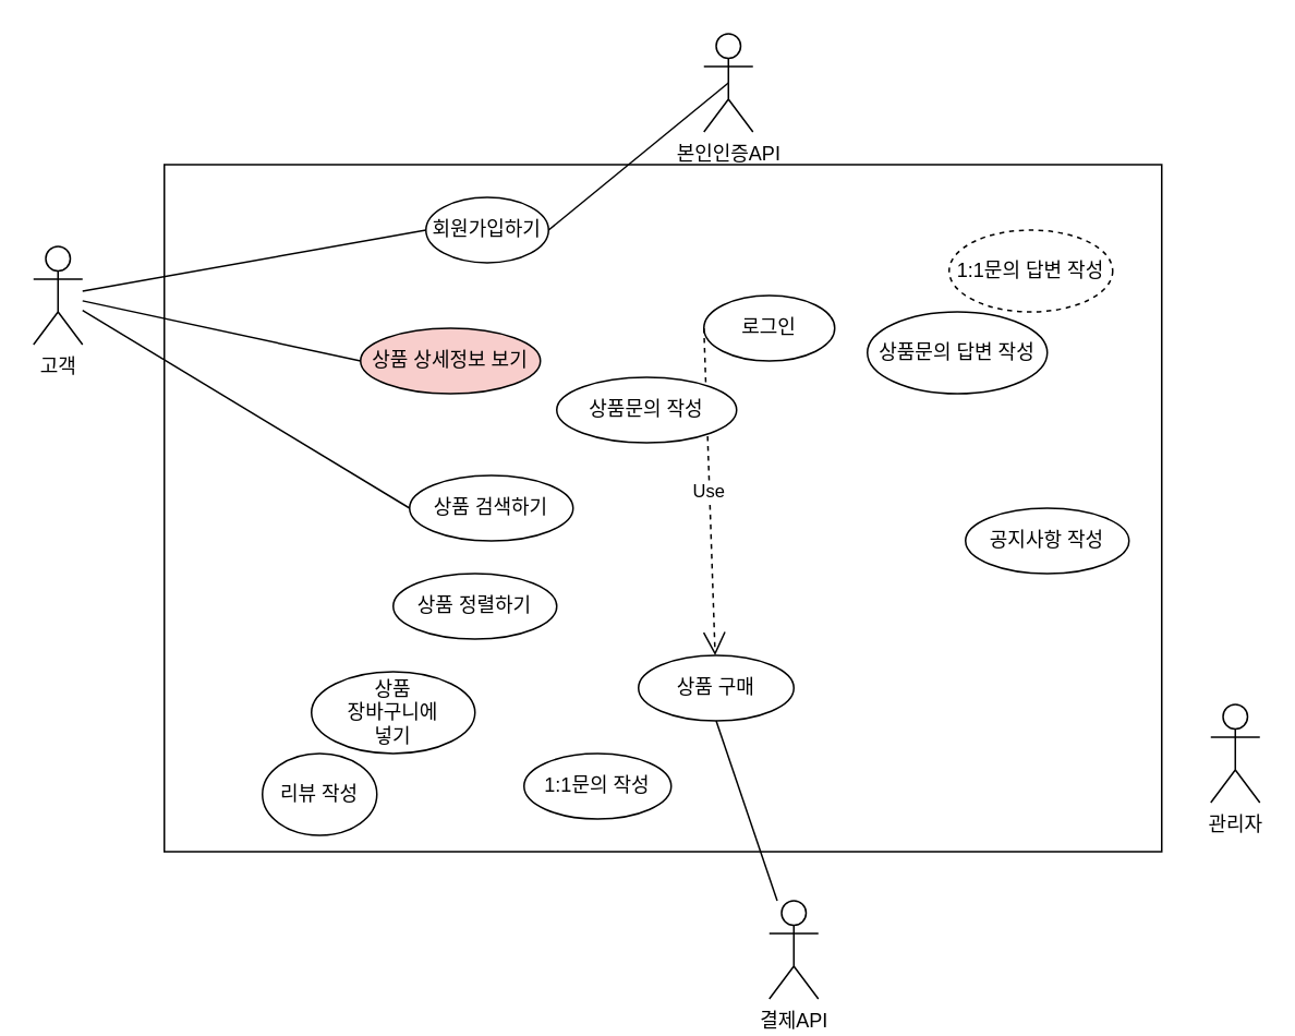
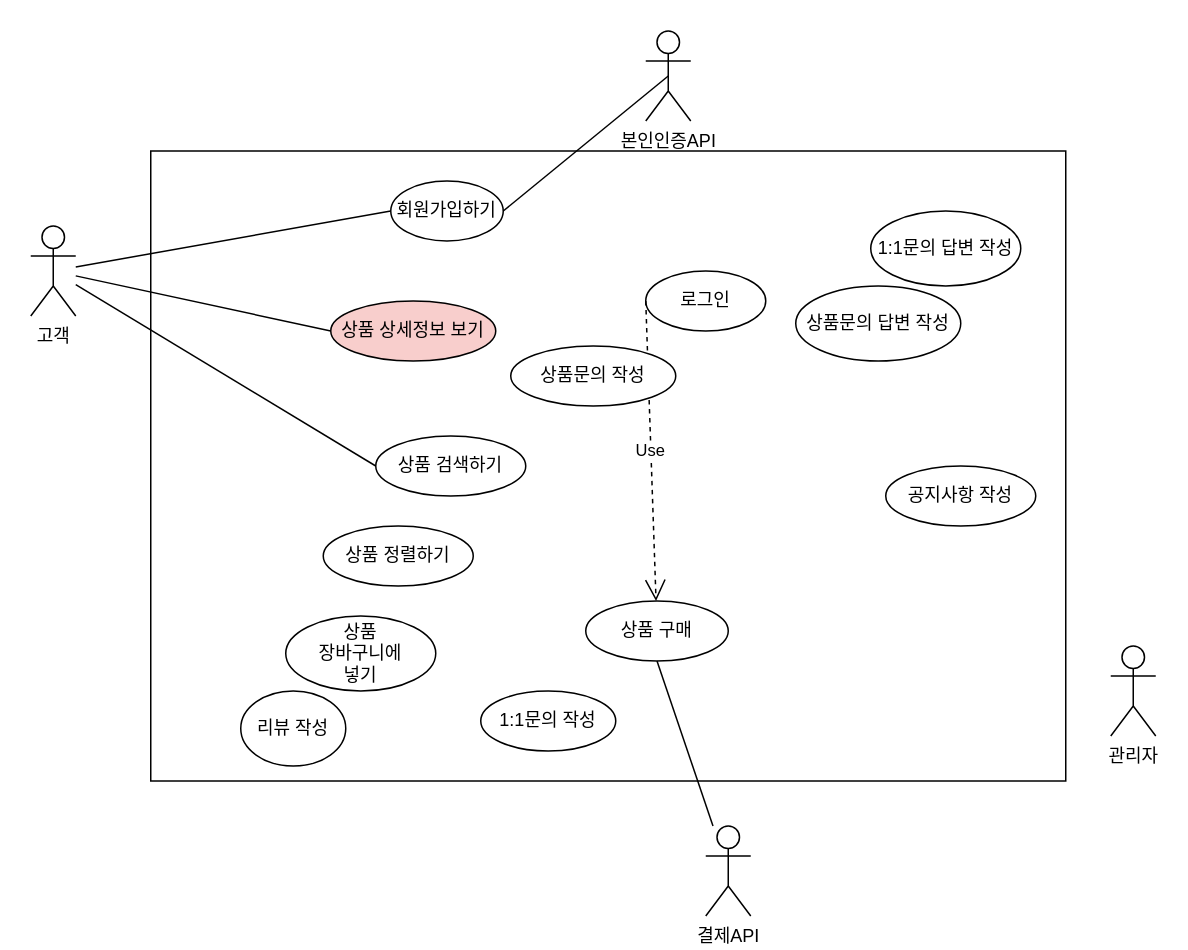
  <mxCell id="0" />
  <mxCell id="1" parent="0" />
  <mxCell id="2" value="고객" style="shape=umlActor;verticalLabelPosition=bottom;verticalAlign=top;html=1;outlineConnect=0;" vertex="1" parent="1"><mxGeometry x="20" width="30" height="60" as="geometry" y="150" /></mxCell>
  <mxCell id="3" value="관리자" style="shape=umlActor;verticalLabelPosition=bottom;verticalAlign=top;html=1;outlineConnect=0;" vertex="1" parent="1"><mxGeometry x="740" y="430" width="30" height="60" as="geometry" /></mxCell>
  <mxCell id="4" value="결제API" style="shape=umlActor;verticalLabelPosition=bottom;verticalAlign=top;html=1;outlineConnect=0;" vertex="1" parent="1"><mxGeometry x="470" y="550" width="30" height="60" as="geometry" /></mxCell>
  <mxCell id="5" value="본인인증API" style="shape=umlActor;verticalLabelPosition=bottom;verticalAlign=top;html=1;outlineConnect=0;" vertex="1" parent="1"><mxGeometry x="430" y="20" width="30" height="60" as="geometry" /></mxCell>
  <mxCell id="6" value="" style="rounded=0;whiteSpace=wrap;html=1;" vertex="1" parent="1"><mxGeometry x="100" y="100" width="610" height="420" as="geometry" /></mxCell>
  <mxCell id="7" value="상품 상세정보 보기" style="ellipse;whiteSpace=wrap;html=1;fillColor=#f8cecc;" vertex="1" parent="1"><mxGeometry x="220" y="200" width="110" height="40" as="geometry" /></mxCell>
  <mxCell id="8" value="상품 검색하기" style="ellipse;whiteSpace=wrap;html=1;" vertex="1" parent="1"><mxGeometry x="250" y="290" width="100" height="40" as="geometry" /></mxCell>
- <mxCell id="9" value="상품 정렬하기" style="ellipse;whiteSpace=wrap;html=1;" vertex="1" parent="1"><mxGeometry x="240" y="350" width="100" height="40" as="geometry" /></mxCell>
+ <mxCell id="9" value="상품 정렬하기" style="ellipse;whiteSpace=wrap;html=1;" vertex="1" parent="1"><mxGeometry x="215" y="350" width="100" height="40" as="geometry" /></mxCell>
  <mxCell id="10" value="상품&lt;br&gt;장바구니에&lt;br&gt;넣기" style="ellipse;whiteSpace=wrap;html=1;" vertex="1" parent="1"><mxGeometry x="190" y="410" width="100" height="50" as="geometry" /></mxCell>
  <mxCell id="11" value="회원가입하기" style="ellipse;whiteSpace=wrap;html=1;" vertex="1" parent="1"><mxGeometry x="260" y="120" width="75" height="40" as="geometry" /></mxCell>
  <mxCell id="12" value="로그인" style="ellipse;whiteSpace=wrap;html=1;" vertex="1" parent="1"><mxGeometry x="430" y="180" width="80" height="40" as="geometry" /></mxCell>
  <mxCell id="13" value="" style="endArrow=none;html=1;rounded=0;entryX=0.5;entryY=0.5;entryDx=0;entryDy=0;entryPerimeter=0;exitX=1;exitY=0.5;exitDx=0;exitDy=0;" edge="1" parent="1" source="11" target="5"><mxGeometry width="50" height="50" relative="1" as="geometry"><mxPoint x="420" y="100" as="sourcePoint" /><mxPoint x="470" y="50" as="targetPoint" /></mxGeometry></mxCell>
  <mxCell id="14" value="" style="endArrow=none;html=1;rounded=0;entryX=0;entryY=0.5;entryDx=0;entryDy=0;" edge="1" parent="1" source="2" target="11"><mxGeometry width="50" height="50" relative="1" as="geometry"><mxPoint x="380" y="280" as="sourcePoint" /><mxPoint x="430" y="230" as="targetPoint" /></mxGeometry></mxCell>
  <mxCell id="15" value="" style="endArrow=none;html=1;rounded=0;entryX=0;entryY=0.5;entryDx=0;entryDy=0;" edge="1" parent="1" source="2" target="7"><mxGeometry width="50" height="50" relative="1" as="geometry"><mxPoint x="50" y="380" as="sourcePoint" /><mxPoint x="430" y="230" as="targetPoint" /></mxGeometry></mxCell>
  <mxCell id="16" value="" style="endArrow=none;html=1;rounded=0;entryX=0;entryY=0.5;entryDx=0;entryDy=0;" edge="1" parent="1" source="2" target="8"><mxGeometry width="50" height="50" relative="1" as="geometry"><mxPoint x="60" y="340" as="sourcePoint" /><mxPoint x="110" y="290" as="targetPoint" /></mxGeometry></mxCell>
  <mxCell id="17" value="Use" style="endArrow=open;endSize=12;dashed=1;html=1;rounded=0;exitX=0;exitY=0.5;exitDx=0;exitDy=0;" edge="1" parent="1" source="12" target="18"><mxGeometry width="160" relative="1" as="geometry"><mxPoint x="450" y="270" as="sourcePoint" /><mxPoint x="610" y="270" as="targetPoint" /><Array as="points" /></mxGeometry></mxCell>
  <mxCell id="18" value="상품 구매" style="ellipse;whiteSpace=wrap;html=1;" vertex="1" parent="1"><mxGeometry x="390" y="400" width="95" height="40" as="geometry" /></mxCell>
  <mxCell id="19" value="" style="endArrow=none;html=1;rounded=0;entryX=0.5;entryY=1;entryDx=0;entryDy=0;" edge="1" parent="1" source="4" target="18"><mxGeometry width="50" height="50" relative="1" as="geometry"><mxPoint x="170" y="590" as="sourcePoint" /><mxPoint x="370" y="450" as="targetPoint" /><Array as="points" /></mxGeometry></mxCell>
  <mxCell id="20" value="공지사항 작성" style="ellipse;whiteSpace=wrap;html=1;" vertex="1" parent="1"><mxGeometry x="590" y="310" width="100" height="40" as="geometry" /></mxCell>
  <mxCell id="21" value="리뷰 작성" style="ellipse;whiteSpace=wrap;html=1;" vertex="1" parent="1"><mxGeometry x="160" y="460" width="70" height="50" as="geometry" /></mxCell>
  <mxCell id="22" value="상품문의 작성" style="ellipse;whiteSpace=wrap;html=1;" vertex="1" parent="1"><mxGeometry x="340" y="230" width="110" height="40" as="geometry" /></mxCell>
  <mxCell id="23" value="1:1문의 작성" style="ellipse;whiteSpace=wrap;html=1;" vertex="1" parent="1"><mxGeometry x="320" y="460" width="90" height="40" as="geometry" /></mxCell>
  <mxCell id="24" value="상품문의 답변 작성" style="ellipse;whiteSpace=wrap;html=1;" vertex="1" parent="1"><mxGeometry x="530" y="190" width="110" height="50" as="geometry" /></mxCell>
- <mxCell id="25" value="1:1문의 답변 작성" style="ellipse;whiteSpace=wrap;html=1;dashed=1;" vertex="1" parent="1"><mxGeometry x="580" y="140" width="100" height="50" as="geometry" /></mxCell>
+ <mxCell id="25" value="1:1문의 답변 작성" style="ellipse;whiteSpace=wrap;html=1;" vertex="1" parent="1"><mxGeometry x="580" y="140" width="100" height="50" as="geometry" /></mxCell>
